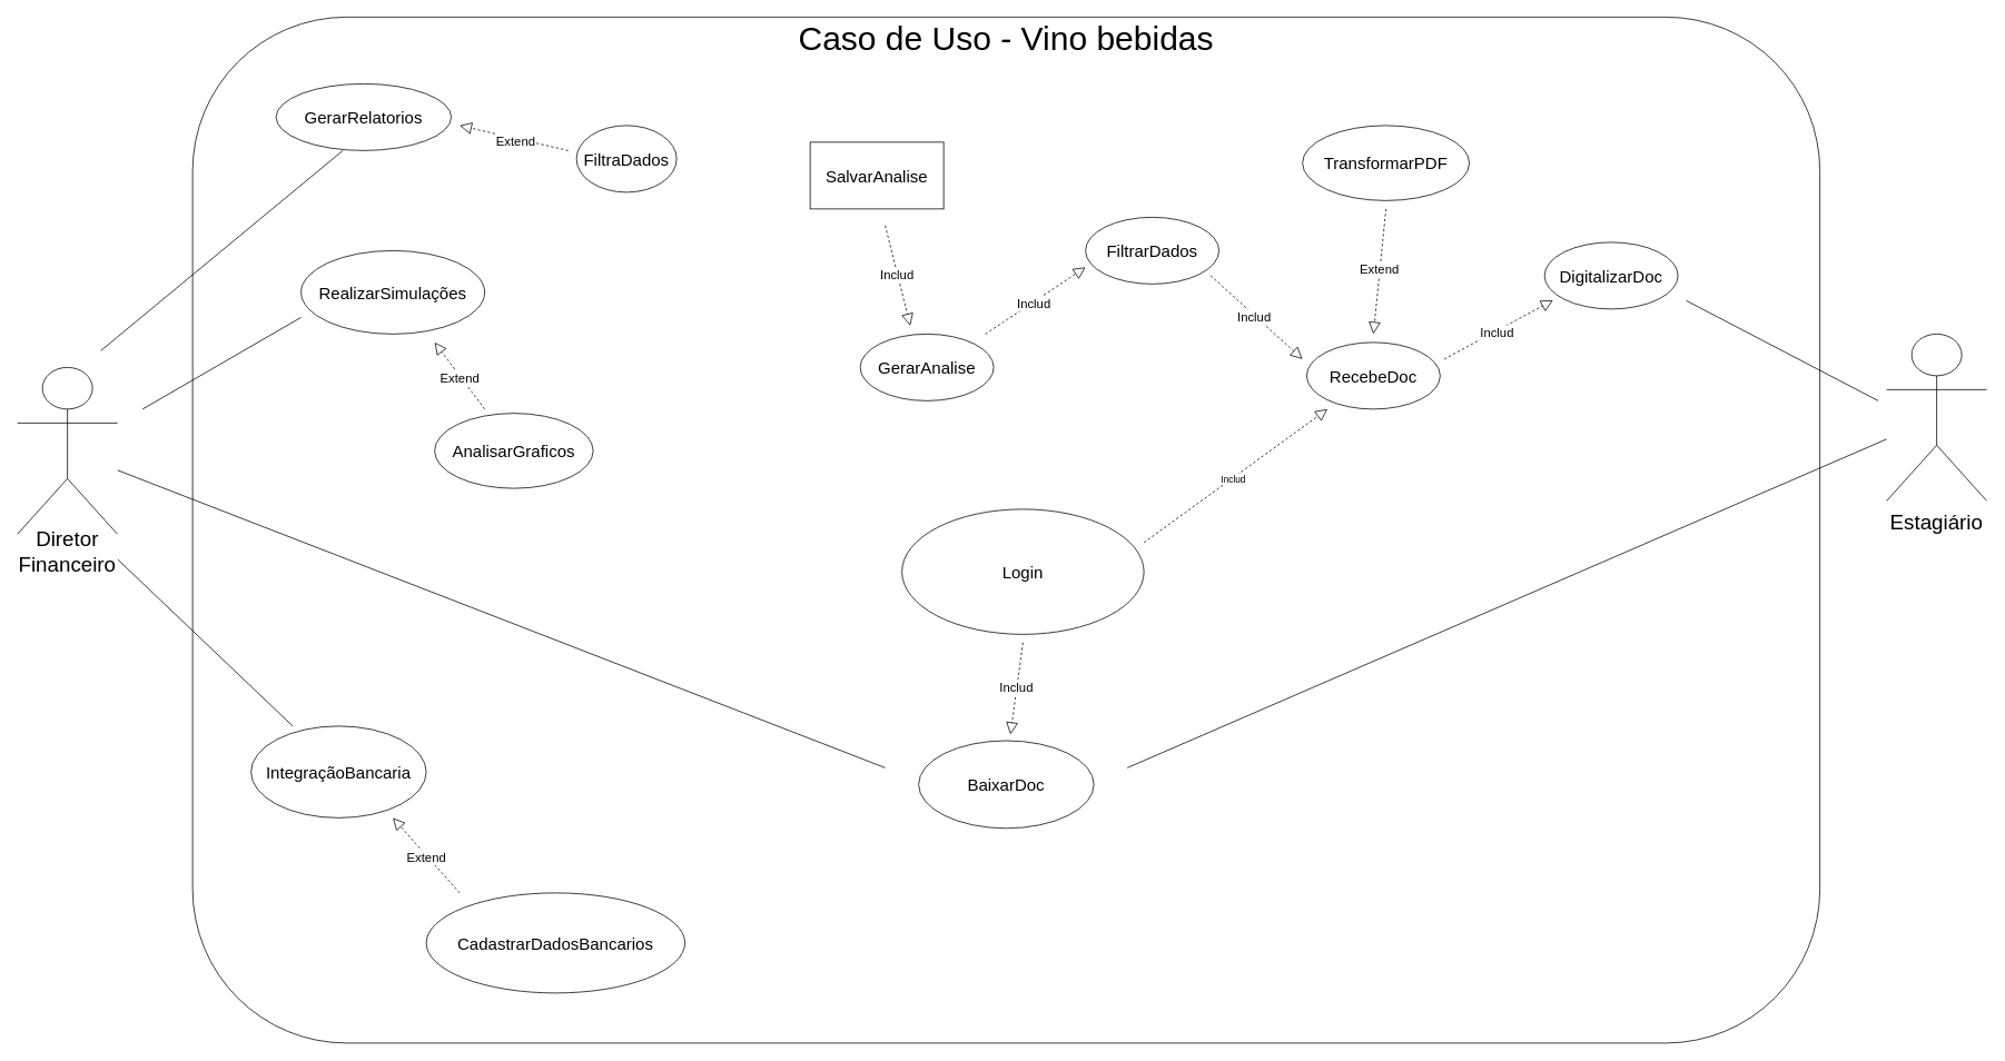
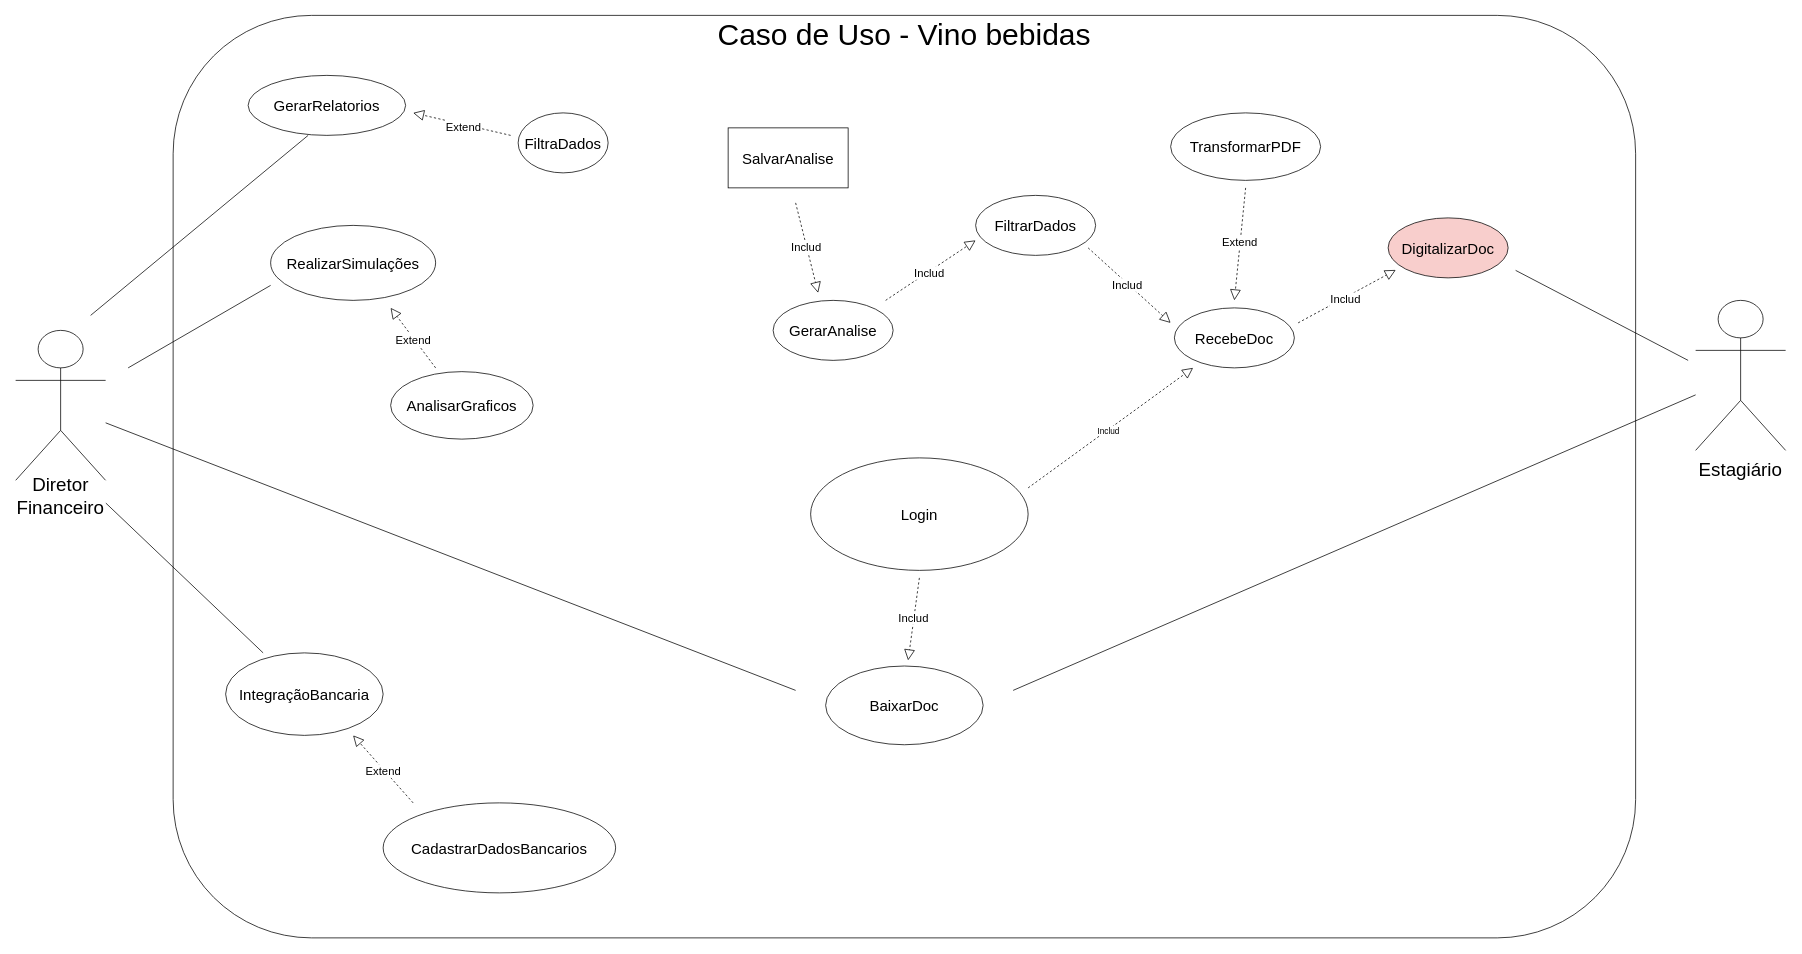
  <mxCell id="0" />
  <mxCell id="1" parent="0" />
  <mxCell id="2" value="" style="rounded=1;whiteSpace=wrap;html=1;" parent="1" vertex="1"><mxGeometry x="230" y="20" width="1950" height="1230" as="geometry" /></mxCell>
  <mxCell id="3" value="Caso de Uso - Vino bebidas" style="text;html=1;align=center;verticalAlign=middle;whiteSpace=wrap;rounded=0;fontSize=40;" vertex="1" parent="1"><mxGeometry x="845" y="30" width="720" height="30" as="geometry" /></mxCell>
  <mxCell id="4" value="Actor" style="shape=umlActor;verticalLabelPosition=bottom;verticalAlign=top;html=1;outlineConnect=0;" vertex="1" parent="1"><mxGeometry x="2260" y="400" width="120" height="200" as="geometry" /></mxCell>
  <mxCell id="5" value="Actor" style="shape=umlActor;verticalLabelPosition=bottom;verticalAlign=top;html=1;outlineConnect=0;" vertex="1" parent="1"><mxGeometry x="20" y="440" width="120" height="200" as="geometry" /></mxCell>
  <mxCell id="6" value="&lt;font style=&quot;font-size: 20px;&quot;&gt;GerarRelatorios&lt;/font&gt;" style="ellipse;whiteSpace=wrap;html=1;" vertex="1" parent="1"><mxGeometry x="330" y="100" width="210" height="80" as="geometry" /></mxCell>
  <mxCell id="7" value="&lt;font style=&quot;font-size: 20px;&quot;&gt;FiltraDados&lt;/font&gt;" style="ellipse;whiteSpace=wrap;html=1;" vertex="1" parent="1"><mxGeometry x="690" y="150" width="120" height="80" as="geometry" /></mxCell>
  <mxCell id="8" value="&lt;font style=&quot;font-size: 20px;&quot;&gt;RealizarSimulações&lt;/font&gt;" style="ellipse;whiteSpace=wrap;html=1;" vertex="1" parent="1"><mxGeometry x="360" y="300" width="220" height="100" as="geometry" /></mxCell>
  <mxCell id="9" value="&lt;font style=&quot;font-size: 20px;&quot;&gt;AnalisarGraficos&lt;/font&gt;" style="ellipse;whiteSpace=wrap;html=1;" vertex="1" parent="1"><mxGeometry x="520" y="495" width="190" height="90" as="geometry" /></mxCell>
  <mxCell id="10" value="&lt;font style=&quot;font-size: 20px;&quot;&gt;IntegraçãoBancaria&lt;/font&gt;" style="ellipse;whiteSpace=wrap;html=1;" vertex="1" parent="1"><mxGeometry x="300" y="870" width="210" height="110" as="geometry" /></mxCell>
  <mxCell id="11" value="&lt;font style=&quot;font-size: 20px;&quot;&gt;CadastrarDadosBancarios&lt;/font&gt;" style="ellipse;whiteSpace=wrap;html=1;" vertex="1" parent="1"><mxGeometry x="510" y="1070" width="310" height="120" as="geometry" /></mxCell>
  <mxCell id="12" value="&lt;font style=&quot;font-size: 20px;&quot;&gt;Login&lt;/font&gt;" style="ellipse;whiteSpace=wrap;html=1;" vertex="1" parent="1"><mxGeometry x="1080" y="610" width="290" height="150" as="geometry" /></mxCell>
  <mxCell id="13" value="&lt;font style=&quot;font-size: 20px;&quot;&gt;BaixarDoc&lt;/font&gt;" style="ellipse;whiteSpace=wrap;html=1;" vertex="1" parent="1"><mxGeometry x="1100" y="887.5" width="210" height="105" as="geometry" /></mxCell>
- <mxCell id="14" value="&lt;font style=&quot;font-size: 20px;&quot;&gt;DigitalizarDoc&lt;/font&gt;" style="ellipse;whiteSpace=wrap;html=1;" vertex="1" parent="1"><mxGeometry x="1850" y="290" width="160" height="80" as="geometry" /></mxCell>
+ <mxCell id="14" value="&lt;font style=&quot;font-size: 20px;&quot;&gt;DigitalizarDoc&lt;/font&gt;" style="ellipse;whiteSpace=wrap;html=1;fillColor=#f8cecc;" vertex="1" parent="1"><mxGeometry x="1850" y="290" width="160" height="80" as="geometry" /></mxCell>
  <mxCell id="15" value="&lt;span style=&quot;font-size: 20px;&quot;&gt;RecebeDoc&lt;/span&gt;" style="ellipse;whiteSpace=wrap;html=1;" vertex="1" parent="1"><mxGeometry x="1565" y="410" width="160" height="80" as="geometry" /></mxCell>
  <mxCell id="16" value="&lt;font style=&quot;font-size: 20px;&quot;&gt;GerarAnalise&lt;/font&gt;" style="ellipse;whiteSpace=wrap;html=1;" vertex="1" parent="1"><mxGeometry x="1030" y="400" width="160" height="80" as="geometry" /></mxCell>
  <mxCell id="17" value="&lt;font style=&quot;font-size: 20px;&quot;&gt;TransformarPDF&lt;/font&gt;" style="ellipse;whiteSpace=wrap;html=1;" vertex="1" parent="1"><mxGeometry x="1560" y="150" width="200" height="90" as="geometry" /></mxCell>
  <mxCell id="18" value="&lt;font style=&quot;font-size: 20px;&quot;&gt;FiltrarDados&lt;/font&gt;" style="ellipse;whiteSpace=wrap;html=1;" vertex="1" parent="1"><mxGeometry x="1300" y="260" width="160" height="80" as="geometry" /></mxCell>
  <mxCell id="19" value="&lt;font style=&quot;font-size: 20px;&quot;&gt;SalvarAnalise&lt;/font&gt;" style="whiteSpace=wrap;html=1;rounded=0;" vertex="1" parent="1"><mxGeometry x="970" y="170" width="160" height="80" as="geometry" /></mxCell>
  <mxCell id="20" value="" style="endArrow=none;html=1;rounded=0;" edge="1" parent="1" source="5"><mxGeometry width="50" height="50" relative="1" as="geometry"><mxPoint x="400" y="780" as="sourcePoint" /><mxPoint x="1060" y="920" as="targetPoint" /></mxGeometry></mxCell>
  <mxCell id="21" value="" style="endArrow=none;html=1;rounded=0;" edge="1" parent="1" source="4"><mxGeometry width="50" height="50" relative="1" as="geometry"><mxPoint x="150" y="574" as="sourcePoint" /><mxPoint x="1350" y="920" as="targetPoint" /></mxGeometry></mxCell>
  <mxCell id="22" value="" style="endArrow=none;html=1;rounded=0;" edge="1" parent="1"><mxGeometry width="50" height="50" relative="1" as="geometry"><mxPoint x="140" y="670" as="sourcePoint" /><mxPoint x="350" y="870" as="targetPoint" /></mxGeometry></mxCell>
  <mxCell id="23" value="" style="endArrow=none;html=1;rounded=0;" edge="1" parent="1"><mxGeometry width="50" height="50" relative="1" as="geometry"><mxPoint x="170" y="490" as="sourcePoint" /><mxPoint x="360" y="380" as="targetPoint" /></mxGeometry></mxCell>
  <mxCell id="24" value="" style="endArrow=none;html=1;rounded=0;" edge="1" parent="1"><mxGeometry width="50" height="50" relative="1" as="geometry"><mxPoint x="120" y="420" as="sourcePoint" /><mxPoint x="410" y="180" as="targetPoint" /></mxGeometry></mxCell>
  <mxCell id="25" value="" style="endArrow=none;html=1;rounded=0;" edge="1" parent="1"><mxGeometry width="50" height="50" relative="1" as="geometry"><mxPoint x="2020" y="360" as="sourcePoint" /><mxPoint x="2250" y="480" as="targetPoint" /></mxGeometry></mxCell>
  <mxCell id="26" value="" style="endArrow=block;dashed=1;endFill=0;endSize=12;html=1;rounded=0;" edge="1" parent="1"><mxGeometry width="160" relative="1" as="geometry"><mxPoint x="1660" y="250" as="sourcePoint" /><mxPoint x="1645" y="400" as="targetPoint" /></mxGeometry></mxCell>
  <mxCell id="27" value="Extend" style="edgeLabel;html=1;align=center;verticalAlign=middle;resizable=0;points=[];fontSize=15;" vertex="1" connectable="0" parent="26"><mxGeometry x="-0.039" y="-1" relative="1" as="geometry"><mxPoint as="offset" /></mxGeometry></mxCell>
  <mxCell id="28" value="" style="endArrow=block;dashed=1;endFill=0;endSize=12;html=1;rounded=0;entryX=0.836;entryY=0.276;entryDx=0;entryDy=0;entryPerimeter=0;" edge="1" parent="1" target="2"><mxGeometry width="160" relative="1" as="geometry"><mxPoint x="1730" y="430" as="sourcePoint" /><mxPoint x="1655" y="410" as="targetPoint" /></mxGeometry></mxCell>
  <mxCell id="29" value="Includ" style="edgeLabel;html=1;align=center;verticalAlign=middle;resizable=0;points=[];fontSize=15;" vertex="1" connectable="0" parent="28"><mxGeometry x="-0.039" y="-1" relative="1" as="geometry"><mxPoint as="offset" /></mxGeometry></mxCell>
  <mxCell id="30" value="" style="endArrow=block;dashed=1;endFill=0;endSize=12;html=1;rounded=0;" edge="1" parent="1"><mxGeometry width="160" relative="1" as="geometry"><mxPoint x="1450" y="330" as="sourcePoint" /><mxPoint x="1560" y="430" as="targetPoint" /></mxGeometry></mxCell>
  <mxCell id="31" value="Includ" style="edgeLabel;html=1;align=center;verticalAlign=middle;resizable=0;points=[];fontSize=15;" vertex="1" connectable="0" parent="30"><mxGeometry x="-0.039" y="-1" relative="1" as="geometry"><mxPoint as="offset" /></mxGeometry></mxCell>
  <mxCell id="32" value="" style="endArrow=block;dashed=1;endFill=0;endSize=12;html=1;rounded=0;" edge="1" parent="1"><mxGeometry width="160" relative="1" as="geometry"><mxPoint x="1180" y="400" as="sourcePoint" /><mxPoint x="1300" y="320" as="targetPoint" /></mxGeometry></mxCell>
  <mxCell id="33" value="Includ" style="edgeLabel;html=1;align=center;verticalAlign=middle;resizable=0;points=[];fontSize=15;" vertex="1" connectable="0" parent="32"><mxGeometry x="-0.039" y="-1" relative="1" as="geometry"><mxPoint as="offset" /></mxGeometry></mxCell>
  <mxCell id="34" value="" style="endArrow=block;dashed=1;endFill=0;endSize=12;html=1;rounded=0;" edge="1" parent="1"><mxGeometry width="160" relative="1" as="geometry"><mxPoint x="1060" y="270" as="sourcePoint" /><mxPoint x="1090" y="390" as="targetPoint" /></mxGeometry></mxCell>
  <mxCell id="35" value="Includ" style="edgeLabel;html=1;align=center;verticalAlign=middle;resizable=0;points=[];fontSize=15;" vertex="1" connectable="0" parent="34"><mxGeometry x="-0.039" y="-1" relative="1" as="geometry"><mxPoint as="offset" /></mxGeometry></mxCell>
  <mxCell id="36" value="" style="endArrow=block;dashed=1;endFill=0;endSize=12;html=1;rounded=0;" edge="1" parent="1"><mxGeometry width="160" relative="1" as="geometry"><mxPoint x="1370" y="650" as="sourcePoint" /><mxPoint x="1590" y="490" as="targetPoint" /></mxGeometry></mxCell>
  <mxCell id="37" value="Includ" style="edgeLabel;html=1;align=center;verticalAlign=middle;resizable=0;points=[];" vertex="1" connectable="0" parent="36"><mxGeometry x="-0.039" y="-1" relative="1" as="geometry"><mxPoint as="offset" /></mxGeometry></mxCell>
  <mxCell id="38" value="" style="endArrow=block;dashed=1;endFill=0;endSize=12;html=1;rounded=0;" edge="1" parent="1"><mxGeometry width="160" relative="1" as="geometry"><mxPoint x="550" y="1070" as="sourcePoint" /><mxPoint x="470" y="980" as="targetPoint" /></mxGeometry></mxCell>
  <mxCell id="39" value="Extend" style="edgeLabel;html=1;align=center;verticalAlign=middle;resizable=0;points=[];fontSize=15;" vertex="1" connectable="0" parent="38"><mxGeometry x="-0.01" y="2" relative="1" as="geometry"><mxPoint x="1" as="offset" /></mxGeometry></mxCell>
  <mxCell id="40" value="" style="endArrow=block;dashed=1;endFill=0;endSize=12;html=1;rounded=0;" edge="1" parent="1"><mxGeometry width="160" relative="1" as="geometry"><mxPoint x="1225" y="770" as="sourcePoint" /><mxPoint x="1210" y="880" as="targetPoint" /></mxGeometry></mxCell>
  <mxCell id="41" value="Includ" style="edgeLabel;html=1;align=center;verticalAlign=middle;resizable=0;points=[];fontSize=15;" vertex="1" connectable="0" parent="40"><mxGeometry x="-0.039" y="-1" relative="1" as="geometry"><mxPoint as="offset" /></mxGeometry></mxCell>
  <mxCell id="42" value="" style="endArrow=block;dashed=1;endFill=0;endSize=12;html=1;rounded=0;" edge="1" parent="1"><mxGeometry width="160" relative="1" as="geometry"><mxPoint x="580" y="490" as="sourcePoint" /><mxPoint x="520" y="410" as="targetPoint" /></mxGeometry></mxCell>
  <mxCell id="43" value="Extend" style="edgeLabel;html=1;align=center;verticalAlign=middle;resizable=0;points=[];fontSize=15;" vertex="1" connectable="0" parent="42"><mxGeometry x="-0.01" y="2" relative="1" as="geometry"><mxPoint x="1" as="offset" /></mxGeometry></mxCell>
  <mxCell id="44" value="" style="endArrow=block;dashed=1;endFill=0;endSize=12;html=1;rounded=0;" edge="1" parent="1"><mxGeometry width="160" relative="1" as="geometry"><mxPoint x="680" y="180" as="sourcePoint" /><mxPoint x="550" y="150" as="targetPoint" /></mxGeometry></mxCell>
  <mxCell id="45" value="Extend" style="edgeLabel;html=1;align=center;verticalAlign=middle;resizable=0;points=[];fontSize=15;" vertex="1" connectable="0" parent="44"><mxGeometry x="-0.01" y="2" relative="1" as="geometry"><mxPoint x="1" as="offset" /></mxGeometry></mxCell>
  <mxCell id="46" value="" style="rounded=0;whiteSpace=wrap;html=1;strokeColor=none;" vertex="1" parent="1"><mxGeometry x="2260" y="605" width="120" height="60" as="geometry" /></mxCell>
  <mxCell id="47" value="&lt;font style=&quot;font-size: 25px;&quot;&gt;Estagiário&lt;/font&gt;" style="text;html=1;align=center;verticalAlign=middle;whiteSpace=wrap;rounded=0;" vertex="1" parent="1"><mxGeometry x="2290" y="610" width="60" height="30" as="geometry" /></mxCell>
  <mxCell id="48" value="" style="rounded=0;whiteSpace=wrap;html=1;strokeColor=none;" vertex="1" parent="1"><mxGeometry x="20" y="640" width="120" height="60" as="geometry" /></mxCell>
  <mxCell id="49" value="&lt;span style=&quot;font-size: 25px;&quot;&gt;Diretor&lt;/span&gt;&lt;div&gt;&lt;span style=&quot;font-size: 25px;&quot;&gt;Financeiro&lt;/span&gt;&lt;/div&gt;" style="text;html=1;align=center;verticalAlign=middle;whiteSpace=wrap;rounded=0;" vertex="1" parent="1"><mxGeometry x="50" y="645" width="60" height="30" as="geometry" /></mxCell>
